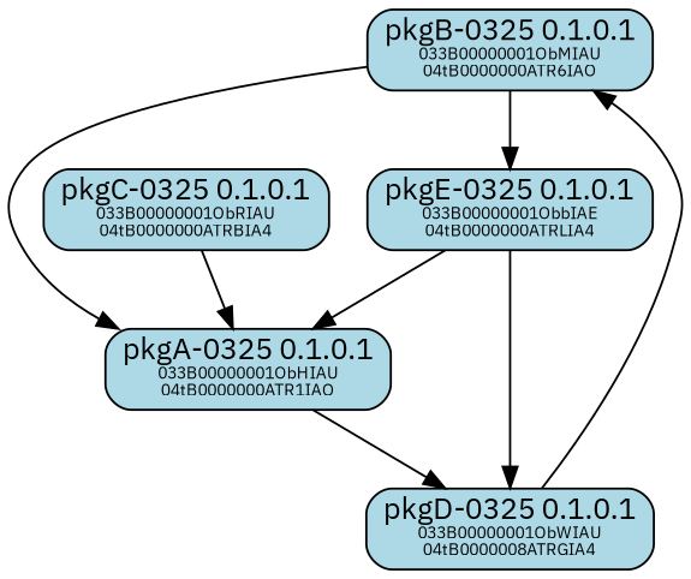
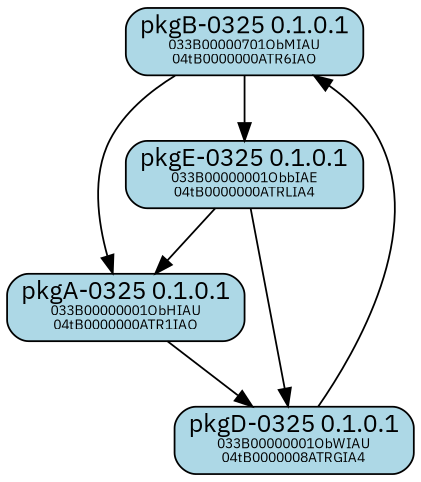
  digraph {
    fontname="IBM Plex Sans"
    rankdir=TB
    node [bgcolor=black fillcolor=lightblue fontname="IBM Plex Sans" shape=Mrecord style=filled]
    edge [fontname="IBM Plex Sans"]
-   n1 [label=<pkgB-0325 0.1.0.1<BR/><FONT POINT-SIZE="8">033B00000001ObMIAU</FONT><BR/><FONT POINT-SIZE="8">04tB0000000ATR6IAO</FONT>>]
+   n1 [label=<pkgB-0325 0.1.0.1<BR/><FONT POINT-SIZE="8">033B00000701ObMIAU</FONT><BR/><FONT POINT-SIZE="8">04tB0000000ATR6IAO</FONT>>]
    n2 [label=<pkgA-0325 0.1.0.1<BR/><FONT POINT-SIZE="8">033B00000001ObHIAU</FONT><BR/><FONT POINT-SIZE="8">04tB0000000ATR1IAO</FONT>>]
    n3 [label=<pkgE-0325 0.1.0.1<BR/><FONT POINT-SIZE="8">033B00000001ObbIAE</FONT><BR/><FONT POINT-SIZE="8">04tB0000000ATRLIA4</FONT>>]
    n4 [label=<pkgD-0325 0.1.0.1<BR/><FONT POINT-SIZE="8">033B00000001ObWIAU</FONT><BR/><FONT POINT-SIZE="8">04tB0000008ATRGIA4</FONT>>]
-   n5 [label=<pkgC-0325 0.1.0.1<BR/><FONT POINT-SIZE="8">033B00000001ObRIAU</FONT><BR/><FONT POINT-SIZE="8">04tB0000000ATRBIA4</FONT>>]
    n1 -> n2
    n1 -> n3
    n2 -> n4
    n3 -> n2
    n3 -> n4
    n4 -> n1
-   n5 -> n2
  }
